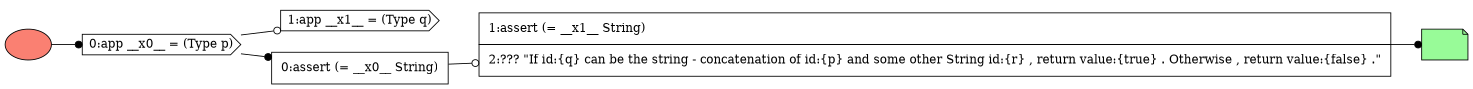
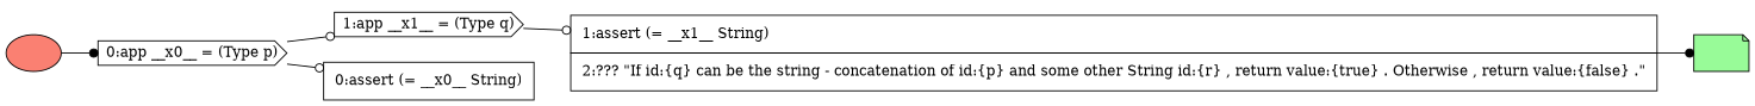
  digraph {
    rankdir=LR
    node [color=black fillcolor=white shape=none style=filled]
    edge [arrowhead=dot color=black]
    n1 [fillcolor=palegreen label=" " shape=note]
    n2 [label=<<font color="black">     <table border="0" cellborder="1" cellspacing="0" cellpadding="10">       <tr><td align="left">1:assert (= __x1__ String)</td></tr>       <tr><td align="left">2:??? &quot;If id:{q} can be the string - concatenation of id:{p} and some other String id:{r} , return value:{true} . Otherwise , return value:{false} .&quot;</td></tr>     </table>   </font>> margin=0]
    n3 [fillcolor=salmon label=" " shape=ellipse]
    n4 [label=<<font color="black">0:app __x0__ = (Type p)</font>> shape=cds]
    n5 [label=<<font color="black">1:app __x1__ = (Type q)</font>> shape=cds]
    n6 [label=<<font color="black">     <table border="0" cellborder="1" cellspacing="0" cellpadding="10">       <tr><td align="left">0:assert (= __x0__ String)</td></tr>     </table>   </font>> margin=0]
    n2 -> n1
    n3 -> n4
    n4 -> n5 [arrowhead=odot]
-   n4 -> n6
-   n6 -> n2 [arrowhead=odot]
+   n4 -> n6 [arrowhead=odot]
+   n5 -> n2 [arrowhead=odot]
  }
